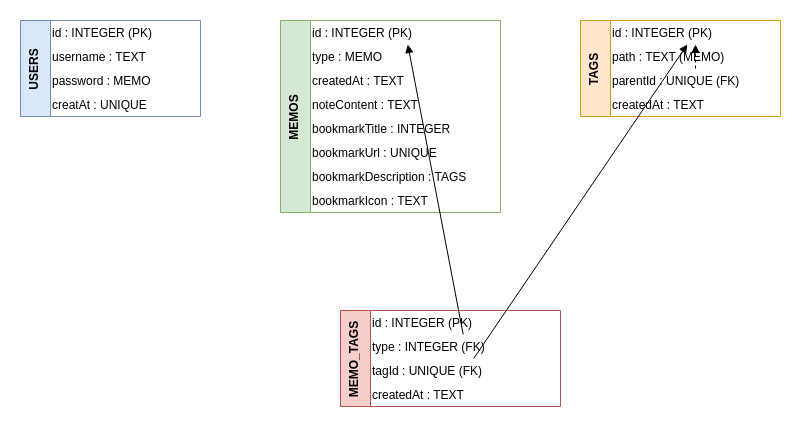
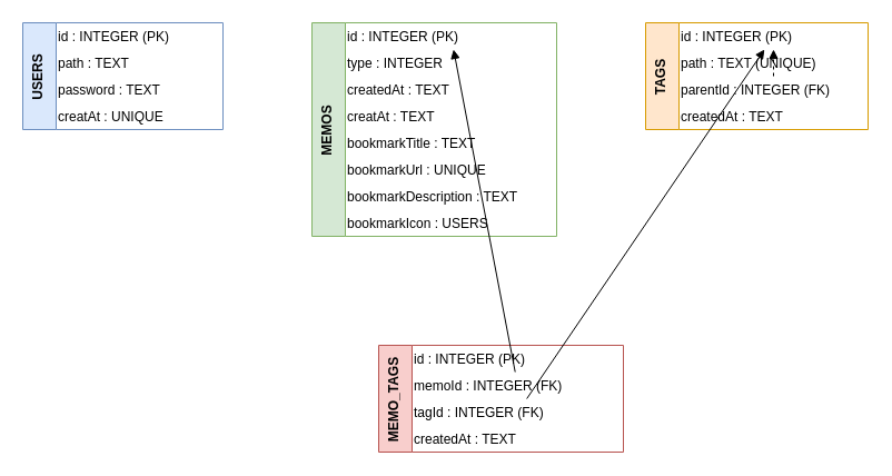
  <mxCell id="0" />
  <mxCell id="1" parent="0" />
  <mxCell id="2" value="USERS" style="swimlane;fontStyle=1;align=center;verticalAlign=top;childLayout=stackLayout;horizontal=0;startSize=30;horizontalStack=0;resizeParent=1;resizeParentMax=0;resizeLast=0;collapsible=1;fillColor=#dae8fc;strokeColor=#6c8ebf;" parent="1" vertex="1"><mxGeometry x="20" y="20" width="180" height="96" as="geometry" /></mxCell>
  <mxCell id="3" value="id : INTEGER (PK)" style="text;align=left;verticalAlign=middle;" parent="2" vertex="1"><mxGeometry x="30" width="150" height="24" as="geometry" /></mxCell>
- <mxCell id="4" value="username : TEXT" style="text;align=left;verticalAlign=middle;" parent="2" vertex="1"><mxGeometry x="30" y="24" width="150" height="24" as="geometry" /></mxCell>
- <mxCell id="5" value="password : MEMO" style="text;align=left;verticalAlign=middle;" parent="2" vertex="1"><mxGeometry x="30" y="48" width="150" height="24" as="geometry" /></mxCell>
+ <mxCell id="4" value="path : TEXT" style="text;align=left;verticalAlign=middle;" parent="2" vertex="1"><mxGeometry x="30" y="24" width="150" height="24" as="geometry" /></mxCell>
+ <mxCell id="5" value="password : TEXT" style="text;align=left;verticalAlign=middle;" parent="2" vertex="1"><mxGeometry x="30" y="48" width="150" height="24" as="geometry" /></mxCell>
  <mxCell id="6" value="creatAt : UNIQUE" style="text;align=left;verticalAlign=middle;" vertex="1" parent="2"><mxGeometry x="30" y="72" width="150" height="24" as="geometry" /></mxCell>
  <mxCell id="7" value="MEMOS" style="swimlane;fontStyle=1;align=center;verticalAlign=top;childLayout=stackLayout;horizontal=0;startSize=30;horizontalStack=0;resizeParent=1;resizeParentMax=0;resizeLast=0;collapsible=1;fillColor=#d5e8d4;strokeColor=#82b366;" parent="1" vertex="1"><mxGeometry x="280" y="20" width="220" height="192" as="geometry" /></mxCell>
  <mxCell id="8" value="id : INTEGER (PK)" style="text;align=left;verticalAlign=middle;" parent="7" vertex="1"><mxGeometry x="30" width="190" height="24" as="geometry" /></mxCell>
- <mxCell id="9" value="type : MEMO" style="text;align=left;verticalAlign=middle;" parent="7" vertex="1"><mxGeometry x="30" y="24" width="190" height="24" as="geometry" /></mxCell>
+ <mxCell id="9" value="type : INTEGER" style="text;align=left;verticalAlign=middle;" parent="7" vertex="1"><mxGeometry x="30" y="24" width="190" height="24" as="geometry" /></mxCell>
  <mxCell id="10" value="createdAt : TEXT" style="text;align=left;verticalAlign=middle;" parent="7" vertex="1"><mxGeometry x="30" y="48" width="190" height="24" as="geometry" /></mxCell>
- <mxCell id="11" value="noteContent : TEXT" style="text;align=left;verticalAlign=middle;" parent="7" vertex="1"><mxGeometry x="30" y="72" width="190" height="24" as="geometry" /></mxCell>
- <mxCell id="12" value="bookmarkTitle : INTEGER" style="text;align=left;verticalAlign=middle;" parent="7" vertex="1"><mxGeometry x="30" y="96" width="190" height="24" as="geometry" /></mxCell>
+ <mxCell id="11" value="creatAt : TEXT" style="text;align=left;verticalAlign=middle;" parent="7" vertex="1"><mxGeometry x="30" y="72" width="190" height="24" as="geometry" /></mxCell>
+ <mxCell id="12" value="bookmarkTitle : TEXT" style="text;align=left;verticalAlign=middle;" parent="7" vertex="1"><mxGeometry x="30" y="96" width="190" height="24" as="geometry" /></mxCell>
  <mxCell id="13" value="bookmarkUrl : UNIQUE" style="text;align=left;verticalAlign=middle;" parent="7" vertex="1"><mxGeometry x="30" y="120" width="190" height="24" as="geometry" /></mxCell>
- <mxCell id="14" value="bookmarkDescription : TAGS" style="text;align=left;verticalAlign=middle;" parent="7" vertex="1"><mxGeometry x="30" y="144" width="190" height="24" as="geometry" /></mxCell>
- <mxCell id="15" value="bookmarkIcon : TEXT" style="text;align=left;verticalAlign=middle;" parent="7" vertex="1"><mxGeometry x="30" y="168" width="190" height="24" as="geometry" /></mxCell>
+ <mxCell id="14" value="bookmarkDescription : TEXT" style="text;align=left;verticalAlign=middle;" parent="7" vertex="1"><mxGeometry x="30" y="144" width="190" height="24" as="geometry" /></mxCell>
+ <mxCell id="15" value="bookmarkIcon : USERS" style="text;align=left;verticalAlign=middle;" parent="7" vertex="1"><mxGeometry x="30" y="168" width="190" height="24" as="geometry" /></mxCell>
  <mxCell id="16" value="TAGS" style="swimlane;fontStyle=1;align=center;verticalAlign=top;childLayout=stackLayout;horizontal=0;startSize=30;horizontalStack=0;resizeParent=1;resizeParentMax=0;resizeLast=0;collapsible=1;fillColor=#ffe6cc;strokeColor=#d79b00;" parent="1" vertex="1"><mxGeometry x="580" y="20" width="200" height="96" as="geometry" /></mxCell>
  <mxCell id="17" value="id : INTEGER (PK)" style="text;align=left;verticalAlign=middle;" parent="16" vertex="1"><mxGeometry x="30" width="170" height="24" as="geometry" /></mxCell>
- <mxCell id="18" value="path : TEXT (MEMO)" style="text;align=left;verticalAlign=middle;" parent="16" vertex="1"><mxGeometry x="30" y="24" width="170" height="24" as="geometry" /></mxCell>
- <mxCell id="19" value="parentId : UNIQUE (FK)" style="text;align=left;verticalAlign=middle;" parent="16" vertex="1"><mxGeometry x="30" y="48" width="170" height="24" as="geometry" /></mxCell>
+ <mxCell id="18" value="path : TEXT (UNIQUE)" style="text;align=left;verticalAlign=middle;" parent="16" vertex="1"><mxGeometry x="30" y="24" width="170" height="24" as="geometry" /></mxCell>
+ <mxCell id="19" value="parentId : INTEGER (FK)" style="text;align=left;verticalAlign=middle;" parent="16" vertex="1"><mxGeometry x="30" y="48" width="170" height="24" as="geometry" /></mxCell>
  <mxCell id="20" value="createdAt : TEXT" style="text;align=left;verticalAlign=middle;" parent="16" vertex="1"><mxGeometry x="30" y="72" width="170" height="24" as="geometry" /></mxCell>
  <mxCell id="21" value="MEMO_TAGS" style="swimlane;fontStyle=1;align=center;verticalAlign=top;childLayout=stackLayout;horizontal=0;startSize=30;horizontalStack=0;resizeParent=1;resizeParentMax=0;resizeLast=0;collapsible=1;fillColor=#f8cecc;strokeColor=#b85450;" parent="1" vertex="1"><mxGeometry x="340" y="310" width="220" height="96" as="geometry" /></mxCell>
  <mxCell id="22" value="id : INTEGER (PK)" style="text;align=left;verticalAlign=middle;" parent="21" vertex="1"><mxGeometry x="30" width="190" height="24" as="geometry" /></mxCell>
- <mxCell id="23" value="type : INTEGER (FK)" style="text;align=left;verticalAlign=middle;" parent="21" vertex="1"><mxGeometry x="30" y="24" width="190" height="24" as="geometry" /></mxCell>
- <mxCell id="24" value="tagId : UNIQUE (FK)" style="text;align=left;verticalAlign=middle;" parent="21" vertex="1"><mxGeometry x="30" y="48" width="190" height="24" as="geometry" /></mxCell>
+ <mxCell id="23" value="memoId : INTEGER (FK)" style="text;align=left;verticalAlign=middle;" parent="21" vertex="1"><mxGeometry x="30" y="24" width="190" height="24" as="geometry" /></mxCell>
+ <mxCell id="24" value="tagId : INTEGER (FK)" style="text;align=left;verticalAlign=middle;" parent="21" vertex="1"><mxGeometry x="30" y="48" width="190" height="24" as="geometry" /></mxCell>
  <mxCell id="25" value="createdAt : TEXT" style="text;align=left;verticalAlign=middle;" parent="21" vertex="1"><mxGeometry x="30" y="72" width="190" height="24" as="geometry" /></mxCell>
  <mxCell id="26" style="endArrow=block;html=1;" parent="1" source="23" target="8" edge="1"><mxGeometry relative="1" as="geometry" /></mxCell>
  <mxCell id="27" style="endArrow=block;html=1;" parent="1" source="24" target="17" edge="1"><mxGeometry relative="1" as="geometry" /></mxCell>
  <mxCell id="28" style="endArrow=block;html=1;dashed=1;" parent="1" source="19" target="17" edge="1"><mxGeometry relative="1" as="geometry" /></mxCell>
